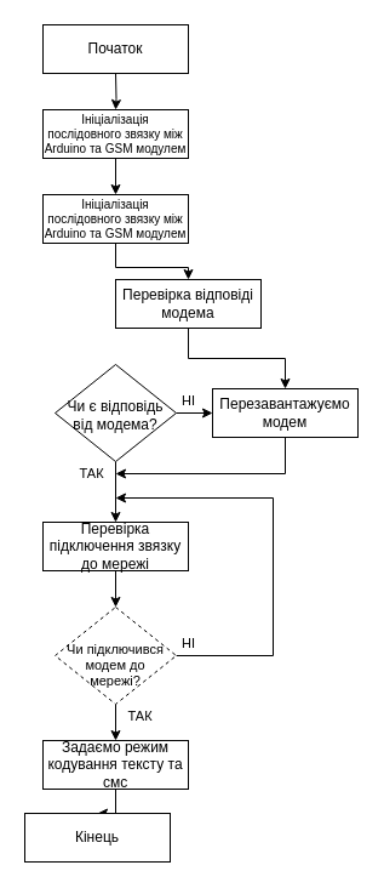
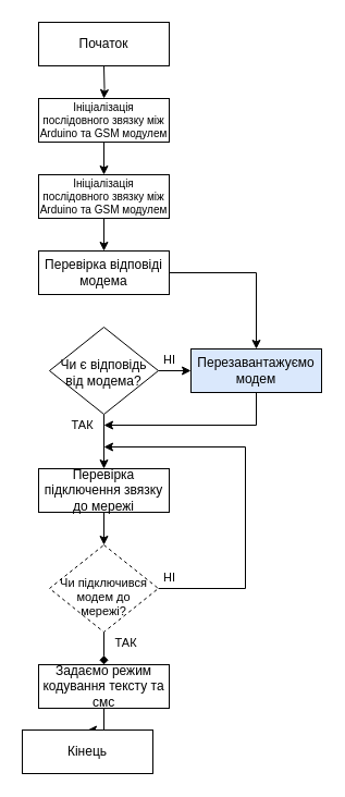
  <mxCell id="0" />
  <mxCell id="1" parent="0" />
  <mxCell id="2" value="" style="edgeStyle=orthogonalEdgeStyle;rounded=0;orthogonalLoop=1;jettySize=auto;html=1;" edge="1" parent="1" source="3" target="22"><mxGeometry relative="1" as="geometry" /></mxCell>
  <mxCell id="3" value="&lt;font style=&quot;font-size: 10px;&quot;&gt;Ініціалізація послідовного звязку між Arduino та GSM модулем&lt;/font&gt;" style="rounded=0;whiteSpace=wrap;html=1;fontSize=10;" parent="1" vertex="1"><mxGeometry x="35" y="90" width="120" height="40" as="geometry" /></mxCell>
  <mxCell id="4" value="" style="edgeStyle=orthogonalEdgeStyle;rounded=0;orthogonalLoop=1;jettySize=auto;html=1;" parent="1" target="3" edge="1"><mxGeometry relative="1" as="geometry"><mxPoint x="95" y="60" as="sourcePoint" /></mxGeometry></mxCell>
  <mxCell id="5" value="ТАК" style="edgeStyle=orthogonalEdgeStyle;rounded=0;orthogonalLoop=1;jettySize=auto;html=1;" parent="1" source="7" target="9" edge="1"><mxGeometry x="-0.6" y="-20" relative="1" as="geometry"><mxPoint as="offset" /></mxGeometry></mxCell>
  <mxCell id="6" value="НІ" style="edgeStyle=orthogonalEdgeStyle;rounded=0;orthogonalLoop=1;jettySize=auto;html=1;" parent="1" source="7" target="20" edge="1"><mxGeometry x="0.2" y="10" relative="1" as="geometry"><mxPoint as="offset" /></mxGeometry></mxCell>
  <mxCell id="7" value="Чи є відповідь від модема?" style="rhombus;whiteSpace=wrap;html=1;shadow=0;fontFamily=Helvetica;fontSize=12;align=center;strokeWidth=1;spacing=6;spacingTop=3;" parent="1" vertex="1"><mxGeometry x="45" y="300" width="100" height="80" as="geometry" /></mxCell>
  <mxCell id="8" value="" style="edgeStyle=orthogonalEdgeStyle;rounded=0;orthogonalLoop=1;jettySize=auto;html=1;" parent="1" source="9" target="15" edge="1"><mxGeometry relative="1" as="geometry" /></mxCell>
  <mxCell id="9" value="Перевірка підключення звязку до мережі" style="rounded=0;whiteSpace=wrap;html=1;" parent="1" vertex="1"><mxGeometry x="35" y="430" width="120" height="40" as="geometry" /></mxCell>
  <mxCell id="10" value="&lt;span&gt;Початок&lt;/span&gt;" style="rounded=0;whiteSpace=wrap;html=1;" parent="1" vertex="1"><mxGeometry x="35" y="20" width="120" height="40" as="geometry" /></mxCell>
  <mxCell id="11" value="" style="edgeStyle=orthogonalEdgeStyle;rounded=0;orthogonalLoop=1;jettySize=auto;html=1;" parent="1" source="12" target="20" edge="1"><mxGeometry relative="1" as="geometry" /></mxCell>
- <mxCell id="12" value="&lt;span&gt;Перевірка відповіді модема&lt;/span&gt;" style="rounded=0;whiteSpace=wrap;html=1;" parent="1" vertex="1"><mxGeometry x="95" y="230" width="120" height="40" as="geometry" /></mxCell>
+ <mxCell id="12" value="&lt;span&gt;Перевірка відповіді модема&lt;/span&gt;" style="rounded=0;whiteSpace=wrap;html=1;" parent="1" vertex="1"><mxGeometry x="35" y="230" width="120" height="40" as="geometry" /></mxCell>
  <mxCell id="13" value="НІ" style="edgeStyle=orthogonalEdgeStyle;rounded=0;orthogonalLoop=1;jettySize=auto;html=1;exitX=1;exitY=0.5;exitDx=0;exitDy=0;" parent="1" source="15" edge="1"><mxGeometry x="-0.471" y="70" relative="1" as="geometry"><mxPoint x="95" y="410" as="targetPoint" /><Array as="points"><mxPoint x="225" y="540" /><mxPoint x="225" y="410" /></Array><mxPoint as="offset" /></mxGeometry></mxCell>
- <mxCell id="14" value="ТАК" style="edgeStyle=orthogonalEdgeStyle;rounded=0;orthogonalLoop=1;jettySize=auto;html=1;" parent="1" source="15" target="17" edge="1"><mxGeometry x="0.2" y="20" relative="1" as="geometry"><mxPoint as="offset" /></mxGeometry></mxCell>
+ <mxCell id="14" value="ТАК" style="edgeStyle=orthogonalEdgeStyle;rounded=0;orthogonalLoop=1;jettySize=auto;html=1;endArrow=diamond;" parent="1" source="15" target="17" edge="1"><mxGeometry x="0.2" y="20" relative="1" as="geometry"><mxPoint as="offset" /></mxGeometry></mxCell>
  <mxCell id="15" value="Чи підключився модем до мережі?" style="rhombus;whiteSpace=wrap;html=1;shadow=0;fontFamily=Helvetica;fontSize=11;align=center;strokeWidth=1;spacing=6;spacingTop=15;verticalAlign=middle;dashed=1;" parent="1" vertex="1"><mxGeometry x="45" y="500" width="100" height="80" as="geometry" /></mxCell>
  <mxCell id="16" value="" style="edgeStyle=orthogonalEdgeStyle;rounded=0;orthogonalLoop=1;jettySize=auto;html=1;" parent="1" source="17" target="18" edge="1"><mxGeometry relative="1" as="geometry" /></mxCell>
  <mxCell id="17" value="&lt;span&gt;Задаємо р&lt;/span&gt;ежим кодування тексту та смс" style="rounded=0;whiteSpace=wrap;html=1;" parent="1" vertex="1"><mxGeometry x="35" y="610" width="120" height="40" as="geometry" /></mxCell>
  <mxCell id="18" value="Кінець" style="rounded=0;whiteSpace=wrap;html=1;" parent="1" vertex="1"><mxGeometry x="20" y="670" width="120" height="40" as="geometry" /></mxCell>
  <mxCell id="19" value="" style="edgeStyle=orthogonalEdgeStyle;rounded=0;orthogonalLoop=1;jettySize=auto;html=1;" parent="1" source="20" edge="1"><mxGeometry relative="1" as="geometry"><mxPoint x="95" y="390" as="targetPoint" /><Array as="points"><mxPoint x="235" y="390" /></Array></mxGeometry></mxCell>
- <mxCell id="20" value="&lt;span&gt;Перезавантажуємо модем&lt;/span&gt;" style="rounded=0;whiteSpace=wrap;html=1;" parent="1" vertex="1"><mxGeometry x="175" y="320" width="120" height="40" as="geometry" /></mxCell>
+ <mxCell id="20" value="&lt;span&gt;Перезавантажуємо модем&lt;/span&gt;" style="rounded=0;whiteSpace=wrap;html=1;fillColor=#dae8fc;" parent="1" vertex="1"><mxGeometry x="175" y="320" width="120" height="40" as="geometry" /></mxCell>
  <mxCell id="21" value="" style="edgeStyle=orthogonalEdgeStyle;rounded=0;orthogonalLoop=1;jettySize=auto;html=1;" edge="1" parent="1" source="22" target="12"><mxGeometry relative="1" as="geometry" /></mxCell>
  <mxCell id="22" value="&lt;font style=&quot;font-size: 10px;&quot;&gt;Ініціалізація послідовного звязку між Arduino та GSM модулем&lt;/font&gt;" style="rounded=0;whiteSpace=wrap;html=1;fontSize=10;" vertex="1" parent="1"><mxGeometry x="35" y="160" width="120" height="40" as="geometry" /></mxCell>
